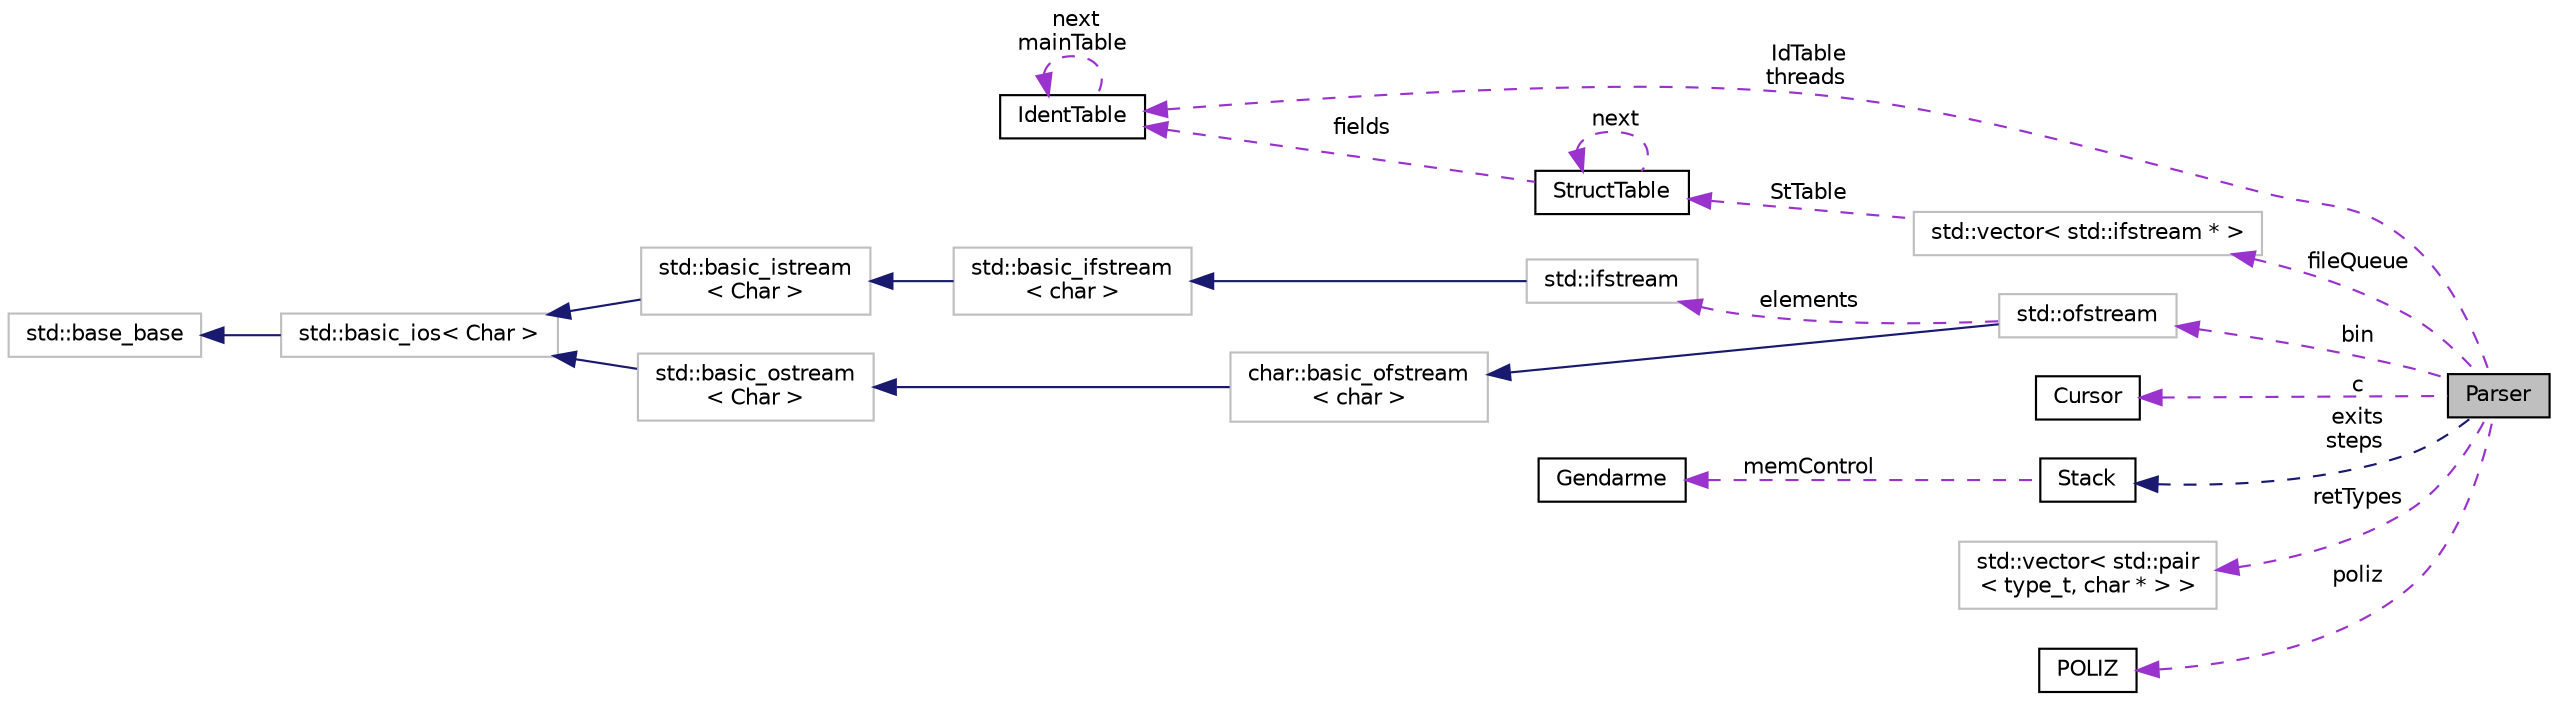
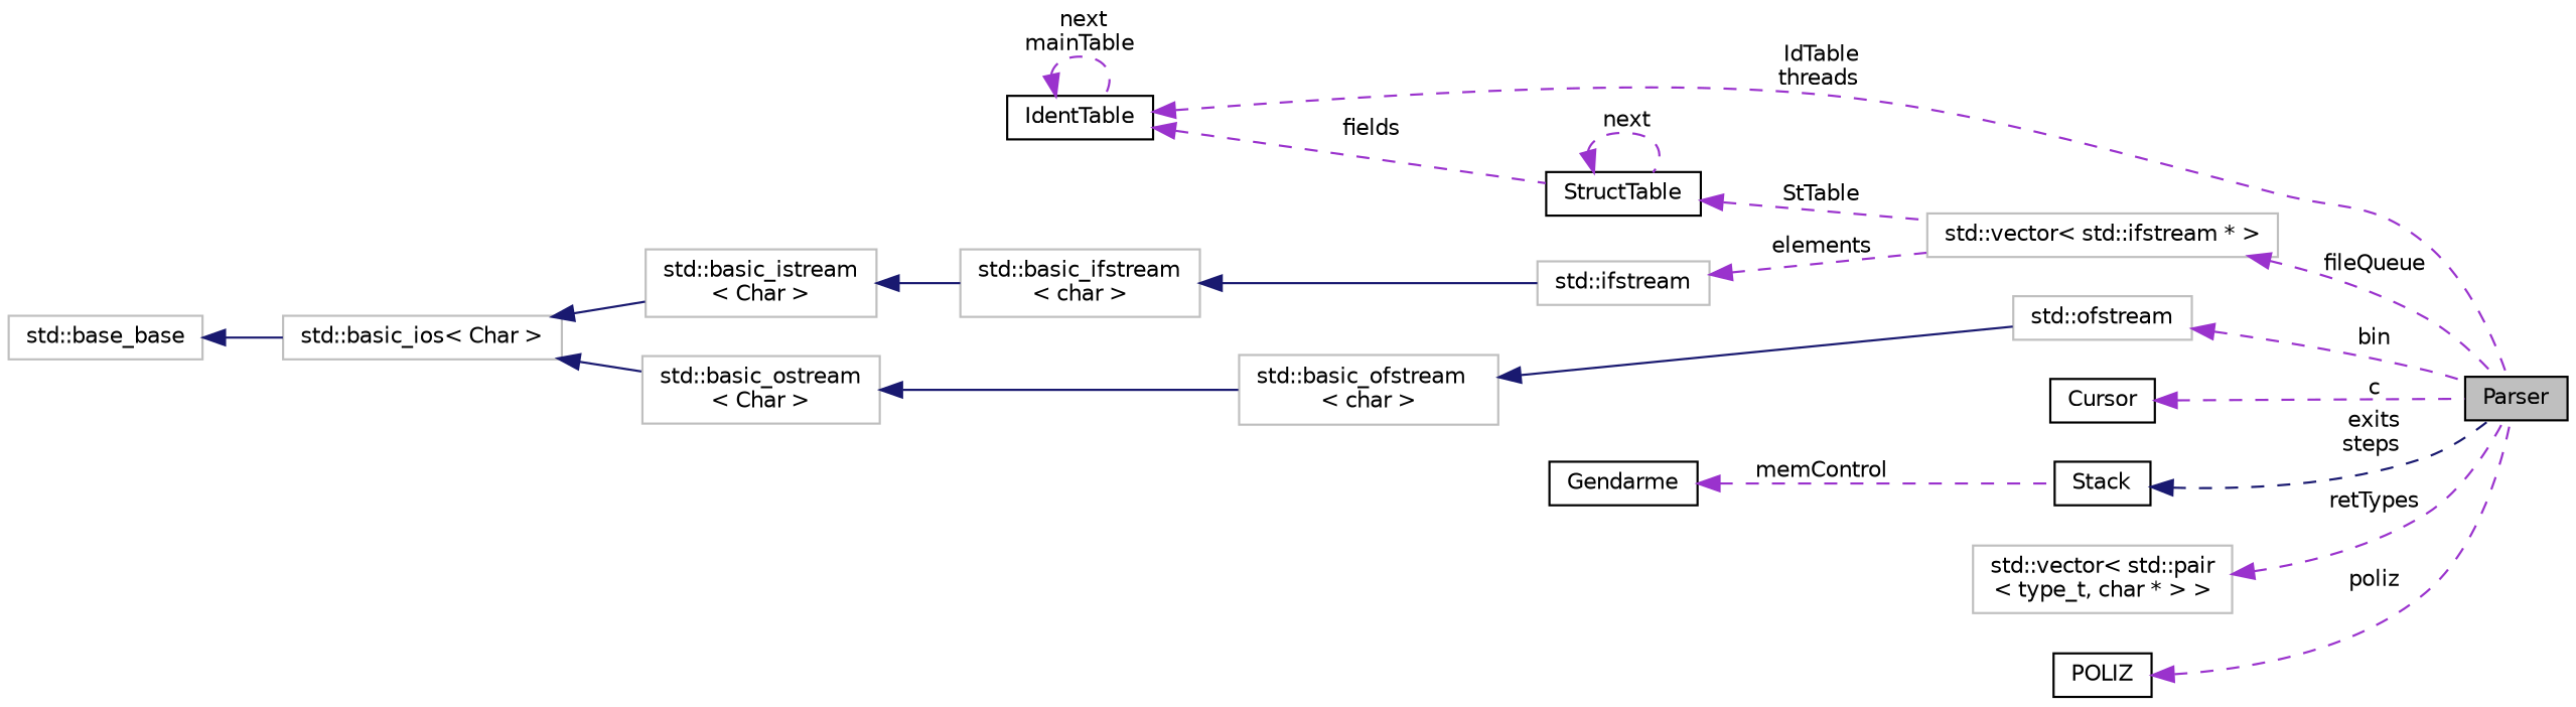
  digraph {
    rankdir=LR
    node [color=grey75 fillcolor=white fontname=Helvetica fontsize=10 shape=record style=filled]
    edge [color=darkorchid3 dir=back fontname=Helvetica fontsize=10 labelfontname=Helvetica labelfontsize=10 style=dashed]
    n1 [color=black fillcolor=grey75 fontcolor=black height=0.2 label=Parser width=0.4]
    n2 [color=black height=0.2 label=StructTable width=0.4]
    n3 [height=0.2 label="std::vector\< std::ifstream * \>" width=0.4]
    n4 [color=black height=0.2 label=IdentTable width=0.4]
    n5 [color=black height=0.2 label=Cursor width=0.4]
    n6 [color=black height=0.2 label=Stack width=0.4]
    n7 [color=black height=0.2 label=Gendarme width=0.4]
    n8 [height=0.2 label="std::ifstream" width=0.4]
    n9 [height=0.2 label="std::basic_ifstream\l\< char \>" width=0.4]
    n10 [height=0.2 label="std::basic_istream\l\< Char \>" width=0.4]
    n11 [height=0.2 label="std::basic_ios\< Char \>" width=0.4]
    n12 [height=0.2 label="std::basic_ostream\l\< Char \>" width=0.4]
-   n13 [height=0.2 label="char::basic_ofstream\l\< char \>" width=0.4]
+   n13 [height=0.2 label="std::basic_ofstream\l\< char \>" width=0.4]
    n14 [height=0.2 label="std::base_base" width=0.4]
    n15 [height=0.2 label="std::vector\< std::pair\l\< type_t, char * \> \>" width=0.4]
    n16 [color=black height=0.2 label=POLIZ width=0.4]
    n17 [height=0.2 label="std::ofstream" width=0.4]
    n2 -> n2 [label=" next"]
    n2 -> n3 [label=" StTable"]
    n3 -> n1 [label=" fileQueue"]
    n4 -> n1 [label=" IdTable\nthreads"]
    n4 -> n2 [label=" fields"]
    n4 -> n4 [label=" next\nmainTable"]
    n5 -> n1 [label=" c"]
    n6 -> n1 [color=midnightblue label=" exits\nsteps"]
    n7 -> n6 [label=" memControl"]
-   n8 -> n17 [label=" elements"]
+   n8 -> n3 [label=" elements"]
    n9 -> n8 [color=midnightblue style=solid]
    n10 -> n9 [color=midnightblue style=solid]
    n11 -> n10 [color=midnightblue style=solid]
    n11 -> n12 [color=midnightblue style=solid]
    n12 -> n13 [color=midnightblue style=solid]
    n13 -> n17 [color=midnightblue style=solid]
    n14 -> n11 [color=midnightblue style=solid]
    n15 -> n1 [label=" retTypes"]
    n16 -> n1 [label=" poliz"]
    n17 -> n1 [label=" bin"]
  }
